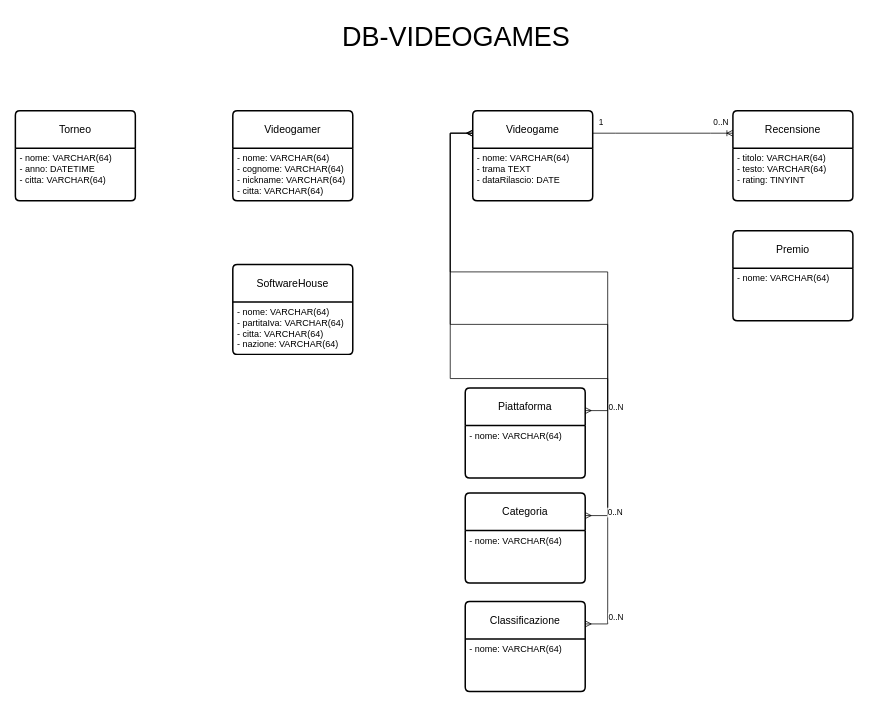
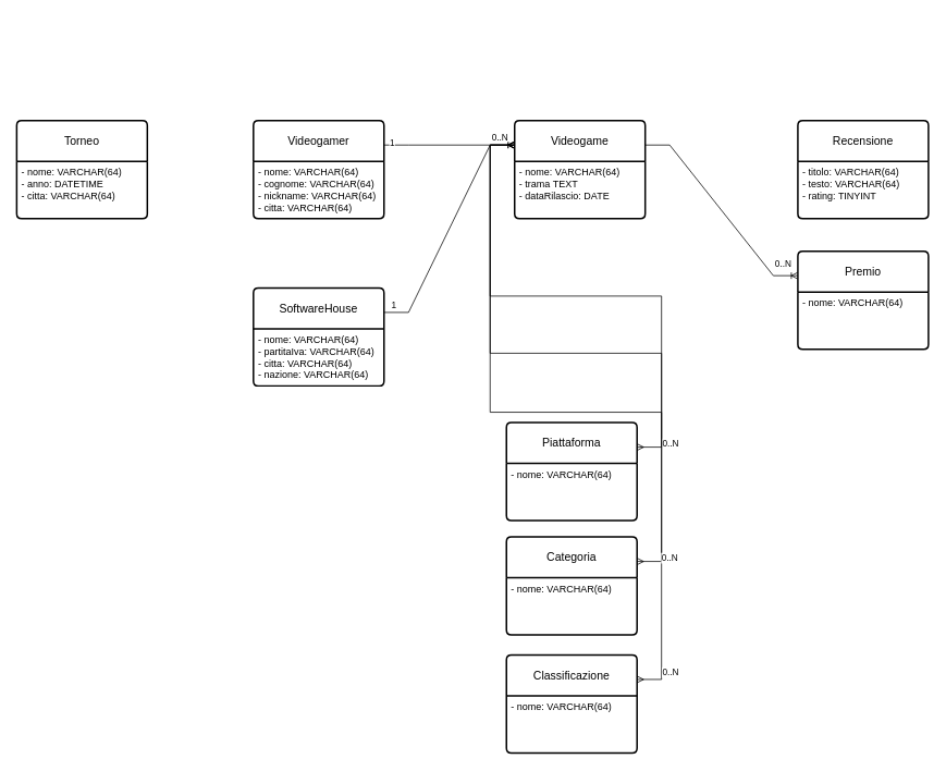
  <mxCell id="0" />
  <mxCell id="1" parent="0" />
  <mxCell id="2" value="Videogame" style="swimlane;childLayout=stackLayout;horizontal=1;startSize=50;horizontalStack=0;rounded=1;fontSize=14;fontStyle=0;strokeWidth=2;resizeParent=0;resizeLast=1;shadow=0;dashed=0;align=center;arcSize=4;whiteSpace=wrap;html=1;" vertex="1" parent="1"><mxGeometry x="630" y="147" width="160" height="120" as="geometry" /></mxCell>
  <mxCell id="3" value="- nome: VARCHAR(64)&lt;br&gt;- trama TEXT&lt;br&gt;- dataRilascio: DATE" style="align=left;strokeColor=none;fillColor=none;spacingLeft=4;fontSize=12;verticalAlign=top;resizable=0;rotatable=0;part=1;html=1;" vertex="1" parent="2"><mxGeometry y="50" width="160" height="70" as="geometry" /></mxCell>
  <mxCell id="4" value="SoftwareHouse" style="swimlane;childLayout=stackLayout;horizontal=1;startSize=50;horizontalStack=0;rounded=1;fontSize=14;fontStyle=0;strokeWidth=2;resizeParent=0;resizeLast=1;shadow=0;dashed=0;align=center;arcSize=4;whiteSpace=wrap;html=1;" vertex="1" parent="1"><mxGeometry x="310" y="352" width="160" height="120" as="geometry" /></mxCell>
  <mxCell id="5" value="- nome: VARCHAR(64)&lt;br&gt;- partitaIva: VARCHAR(64)&lt;br&gt;- citta: VARCHAR(64)&lt;br&gt;- nazione: VARCHAR(64)" style="align=left;strokeColor=none;fillColor=none;spacingLeft=4;fontSize=12;verticalAlign=top;resizable=0;rotatable=0;part=1;html=1;" vertex="1" parent="4"><mxGeometry y="50" width="160" height="70" as="geometry" /></mxCell>
  <mxCell id="6" value="Piattaforma" style="swimlane;childLayout=stackLayout;horizontal=1;startSize=50;horizontalStack=0;rounded=1;fontSize=14;fontStyle=0;strokeWidth=2;resizeParent=0;resizeLast=1;shadow=0;dashed=0;align=center;arcSize=4;whiteSpace=wrap;html=1;" vertex="1" parent="1"><mxGeometry x="620" y="517" width="160" height="120" as="geometry" /></mxCell>
  <mxCell id="7" value="- nome: VARCHAR(64)" style="align=left;strokeColor=none;fillColor=none;spacingLeft=4;fontSize=12;verticalAlign=top;resizable=0;rotatable=0;part=1;html=1;" vertex="1" parent="6"><mxGeometry y="50" width="160" height="70" as="geometry" /></mxCell>
  <mxCell id="8" value="Categoria" style="swimlane;childLayout=stackLayout;horizontal=1;startSize=50;horizontalStack=0;rounded=1;fontSize=14;fontStyle=0;strokeWidth=2;resizeParent=0;resizeLast=1;shadow=0;dashed=0;align=center;arcSize=4;whiteSpace=wrap;html=1;" vertex="1" parent="1"><mxGeometry x="620" y="657" width="160" height="120" as="geometry" /></mxCell>
  <mxCell id="9" value="- nome: VARCHAR(64)" style="align=left;strokeColor=none;fillColor=none;spacingLeft=4;fontSize=12;verticalAlign=top;resizable=0;rotatable=0;part=1;html=1;" vertex="1" parent="8"><mxGeometry y="50" width="160" height="70" as="geometry" /></mxCell>
  <mxCell id="10" value="Classificazione" style="swimlane;childLayout=stackLayout;horizontal=1;startSize=50;horizontalStack=0;rounded=1;fontSize=14;fontStyle=0;strokeWidth=2;resizeParent=0;resizeLast=1;shadow=0;dashed=0;align=center;arcSize=4;whiteSpace=wrap;html=1;" vertex="1" parent="1"><mxGeometry x="620" y="801.5" width="160" height="120" as="geometry" /></mxCell>
  <mxCell id="11" value="- nome: VARCHAR(64)" style="align=left;strokeColor=none;fillColor=none;spacingLeft=4;fontSize=12;verticalAlign=top;resizable=0;rotatable=0;part=1;html=1;" vertex="1" parent="10"><mxGeometry y="50" width="160" height="70" as="geometry" /></mxCell>
  <mxCell id="12" value="Videogamer" style="swimlane;childLayout=stackLayout;horizontal=1;startSize=50;horizontalStack=0;rounded=1;fontSize=14;fontStyle=0;strokeWidth=2;resizeParent=0;resizeLast=1;shadow=0;dashed=0;align=center;arcSize=4;whiteSpace=wrap;html=1;" vertex="1" parent="1"><mxGeometry x="310" y="147" width="160" height="120" as="geometry" /></mxCell>
  <mxCell id="13" value="- nome: VARCHAR(64)&lt;br&gt;- cognome: VARCHAR(64)&lt;br&gt;- nickname: VARCHAR(64)&lt;br&gt;- citta: VARCHAR(64)" style="align=left;strokeColor=none;fillColor=none;spacingLeft=4;fontSize=12;verticalAlign=top;resizable=0;rotatable=0;part=1;html=1;" vertex="1" parent="12"><mxGeometry y="50" width="160" height="70" as="geometry" /></mxCell>
  <mxCell id="14" value="Torneo" style="swimlane;childLayout=stackLayout;horizontal=1;startSize=50;horizontalStack=0;rounded=1;fontSize=14;fontStyle=0;strokeWidth=2;resizeParent=0;resizeLast=1;shadow=0;dashed=0;align=center;arcSize=4;whiteSpace=wrap;html=1;" vertex="1" parent="1"><mxGeometry x="20" y="147" width="160" height="120" as="geometry" /></mxCell>
  <mxCell id="15" value="- nome: VARCHAR(64)&lt;br&gt;- anno: DATETIME&lt;br&gt;- citta: VARCHAR(64)" style="align=left;strokeColor=none;fillColor=none;spacingLeft=4;fontSize=12;verticalAlign=top;resizable=0;rotatable=0;part=1;html=1;" vertex="1" parent="14"><mxGeometry y="50" width="160" height="70" as="geometry" /></mxCell>
  <mxCell id="16" value="Recensione" style="swimlane;childLayout=stackLayout;horizontal=1;startSize=50;horizontalStack=0;rounded=1;fontSize=14;fontStyle=0;strokeWidth=2;resizeParent=0;resizeLast=1;shadow=0;dashed=0;align=center;arcSize=4;whiteSpace=wrap;html=1;" vertex="1" parent="1"><mxGeometry x="977" y="147" width="160" height="120" as="geometry" /></mxCell>
  <mxCell id="17" value="- titolo: VARCHAR(64)&lt;br&gt;- testo: VARCHAR(64)&lt;br&gt;- rating: TINYINT" style="align=left;strokeColor=none;fillColor=none;spacingLeft=4;fontSize=12;verticalAlign=top;resizable=0;rotatable=0;part=1;html=1;" vertex="1" parent="16"><mxGeometry y="50" width="160" height="70" as="geometry" /></mxCell>
  <mxCell id="18" value="Premio" style="swimlane;childLayout=stackLayout;horizontal=1;startSize=50;horizontalStack=0;rounded=1;fontSize=14;fontStyle=0;strokeWidth=2;resizeParent=0;resizeLast=1;shadow=0;dashed=0;align=center;arcSize=4;whiteSpace=wrap;html=1;" vertex="1" parent="1"><mxGeometry x="977" y="307" width="160" height="120" as="geometry" /></mxCell>
  <mxCell id="19" value="- nome: VARCHAR(64)" style="align=left;strokeColor=none;fillColor=none;spacingLeft=4;fontSize=12;verticalAlign=top;resizable=0;rotatable=0;part=1;html=1;" vertex="1" parent="18"><mxGeometry y="50" width="160" height="70" as="geometry" /></mxCell>
  <mxCell id="20" value="" style="endArrow=none;html=1;rounded=0;entryX=0;entryY=0.25;entryDx=0;entryDy=0;" edge="1" parent="1" target="2"><mxGeometry relative="1" as="geometry"><mxPoint x="630" y="177" as="sourcePoint" /><mxPoint x="600" y="177" as="targetPoint" /></mxGeometry></mxCell>
  <mxCell id="21" value="" style="edgeStyle=entityRelationEdgeStyle;fontSize=12;html=1;endArrow=ERmany;startArrow=ERmany;rounded=0;exitX=1;exitY=0.25;exitDx=0;exitDy=0;entryX=1;entryY=0.25;entryDx=0;entryDy=0;" edge="1" parent="1" source="6"><mxGeometry width="100" height="100" relative="1" as="geometry"><mxPoint x="790" y="417" as="sourcePoint" /><mxPoint x="630" y="177" as="targetPoint" /></mxGeometry></mxCell>
  <mxCell id="22" value="0..N&lt;br&gt;" style="edgeLabel;html=1;align=center;verticalAlign=middle;resizable=0;points=[];" vertex="1" connectable="0" parent="21"><mxGeometry x="-0.935" y="2" relative="1" as="geometry"><mxPoint x="19" y="-3" as="offset" /></mxGeometry></mxCell>
  <mxCell id="23" value="" style="edgeStyle=entityRelationEdgeStyle;fontSize=12;html=1;endArrow=ERmany;startArrow=ERmany;rounded=0;exitX=1;exitY=0.25;exitDx=0;exitDy=0;" edge="1" parent="1" source="8"><mxGeometry width="100" height="100" relative="1" as="geometry"><mxPoint x="530" y="277" as="sourcePoint" /><mxPoint x="630" y="177" as="targetPoint" /></mxGeometry></mxCell>
  <mxCell id="24" value="" style="edgeStyle=entityRelationEdgeStyle;fontSize=12;html=1;endArrow=ERmany;startArrow=ERmany;rounded=0;exitX=1;exitY=0.25;exitDx=0;exitDy=0;" edge="1" parent="1" source="10"><mxGeometry width="100" height="100" relative="1" as="geometry"><mxPoint x="530" y="277" as="sourcePoint" /><mxPoint x="630" y="177" as="targetPoint" /></mxGeometry></mxCell>
  <mxCell id="25" value="0..N" style="edgeLabel;html=1;align=center;verticalAlign=middle;resizable=0;points=[];" vertex="1" connectable="0" parent="24"><mxGeometry x="-0.868" y="1" relative="1" as="geometry"><mxPoint x="11" y="22" as="offset" /></mxGeometry></mxCell>
  <mxCell id="26" value="0..N&lt;br&gt;" style="edgeLabel;html=1;align=center;verticalAlign=middle;resizable=0;points=[];" vertex="1" connectable="0" parent="1"><mxGeometry x="819.996" y="682" as="geometry" /></mxCell>
- <mxCell id="32" value="" style="edgeStyle=entityRelationEdgeStyle;fontSize=12;html=1;endArrow=ERoneToMany;rounded=0;entryX=0;entryY=0.25;entryDx=0;entryDy=0;exitX=1;exitY=0.25;exitDx=0;exitDy=0;" edge="1" parent="1" source="2" target="16"><mxGeometry width="100" height="100" relative="1" as="geometry"><mxPoint x="1017" y="322" as="sourcePoint" /><mxPoint x="830" y="322" as="targetPoint" /></mxGeometry></mxCell>
- <mxCell id="33" value="1" style="edgeLabel;html=1;align=center;verticalAlign=middle;resizable=0;points=[];" vertex="1" connectable="0" parent="32"><mxGeometry x="-0.818" y="-1" relative="1" as="geometry"><mxPoint x="-7" y="-16" as="offset" /></mxGeometry></mxCell>
- <mxCell id="34" value="0..N" style="edgeLabel;html=1;align=center;verticalAlign=middle;resizable=0;points=[];" vertex="1" connectable="0" parent="32"><mxGeometry x="0.849" relative="1" as="geometry"><mxPoint x="-3" y="-15" as="offset" /></mxGeometry></mxCell>
- <mxCell id="37" value="&lt;font style=&quot;font-size: 36px;&quot;&gt;DB-VIDEOGAMES&lt;/font&gt;" style="text;strokeColor=none;fillColor=none;spacingLeft=4;spacingRight=4;overflow=hidden;rotatable=0;points=[[0,0.5],[1,0.5]];portConstraint=eastwest;fontSize=12;whiteSpace=wrap;html=1;" vertex="1" parent="1"><mxGeometry x="450" y="20" width="390" height="60" as="geometry" /></mxCell>
+ <mxCell id="27" value="" style="edgeStyle=entityRelationEdgeStyle;fontSize=12;html=1;endArrow=ERoneToMany;rounded=0;exitX=1;exitY=0.25;exitDx=0;exitDy=0;entryX=0;entryY=0.25;entryDx=0;entryDy=0;" edge="1" parent="1" source="4" target="2"><mxGeometry width="100" height="100" relative="1" as="geometry"><mxPoint x="510" y="217" as="sourcePoint" /><mxPoint x="610" y="117" as="targetPoint" /></mxGeometry></mxCell>
+ <mxCell id="28" value="1" style="edgeLabel;html=1;align=center;verticalAlign=middle;resizable=0;points=[];" vertex="1" connectable="0" parent="27"><mxGeometry x="-0.874" y="1" relative="1" as="geometry"><mxPoint x="-7" y="-9" as="offset" /></mxGeometry></mxCell>
+ <mxCell id="29" value="0..N" style="edgeLabel;html=1;align=center;verticalAlign=middle;resizable=0;points=[];" vertex="1" connectable="0" parent="27"><mxGeometry x="0.865" y="1" relative="1" as="geometry"><mxPoint x="1" y="-9" as="offset" /></mxGeometry></mxCell>
+ <mxCell id="30" value="" style="edgeStyle=entityRelationEdgeStyle;fontSize=12;html=1;endArrow=ERoneToMany;rounded=0;exitX=1;exitY=0.25;exitDx=0;exitDy=0;entryX=0;entryY=0.25;entryDx=0;entryDy=0;" edge="1" parent="1" source="12" target="2"><mxGeometry width="100" height="100" relative="1" as="geometry"><mxPoint x="340" y="147" as="sourcePoint" /><mxPoint x="510" y="202" as="targetPoint" /></mxGeometry></mxCell>
+ <mxCell id="31" value="1" style="edgeLabel;html=1;align=center;verticalAlign=middle;resizable=0;points=[];" vertex="1" connectable="0" parent="30"><mxGeometry x="-0.892" y="3" relative="1" as="geometry"><mxPoint as="offset" /></mxGeometry></mxCell>
+ <mxCell id="35" value="" style="edgeStyle=entityRelationEdgeStyle;fontSize=12;html=1;endArrow=ERoneToMany;rounded=0;entryX=0;entryY=0.25;entryDx=0;entryDy=0;exitX=1;exitY=0.25;exitDx=0;exitDy=0;" edge="1" parent="1" source="2" target="18"><mxGeometry width="100" height="100" relative="1" as="geometry"><mxPoint x="800" y="182" as="sourcePoint" /><mxPoint x="920" y="242" as="targetPoint" /></mxGeometry></mxCell>
+ <mxCell id="36" value="0..N" style="edgeLabel;html=1;align=center;verticalAlign=middle;resizable=0;points=[];" vertex="1" connectable="0" parent="35"><mxGeometry x="0.863" y="1" relative="1" as="geometry"><mxPoint y="-14" as="offset" /></mxGeometry></mxCell>
